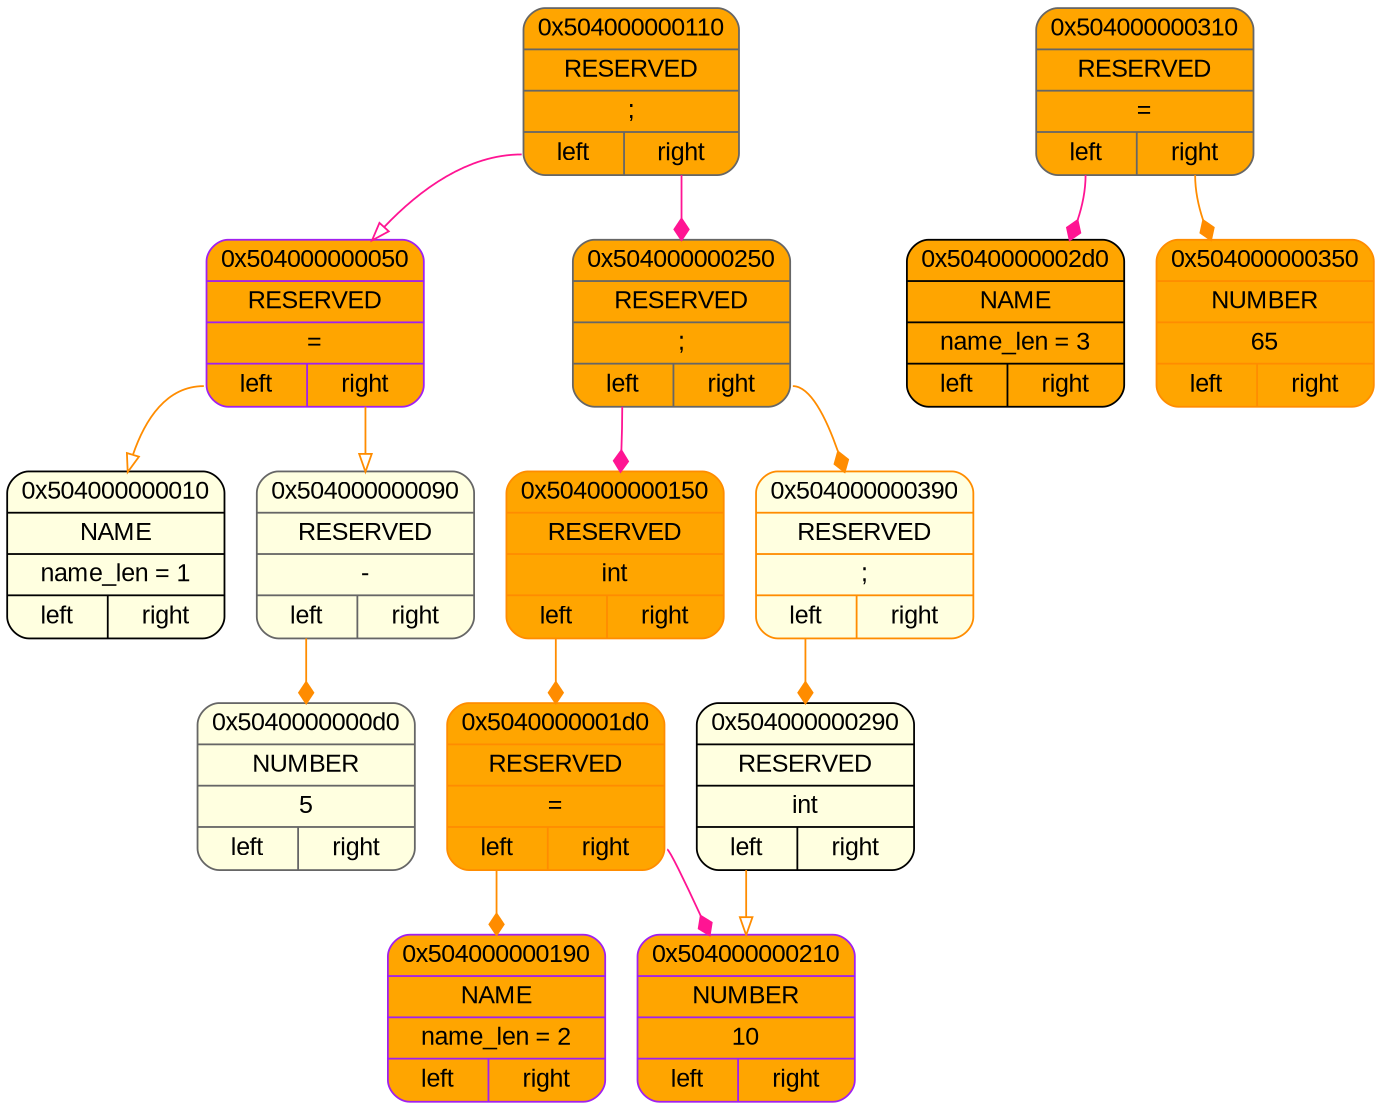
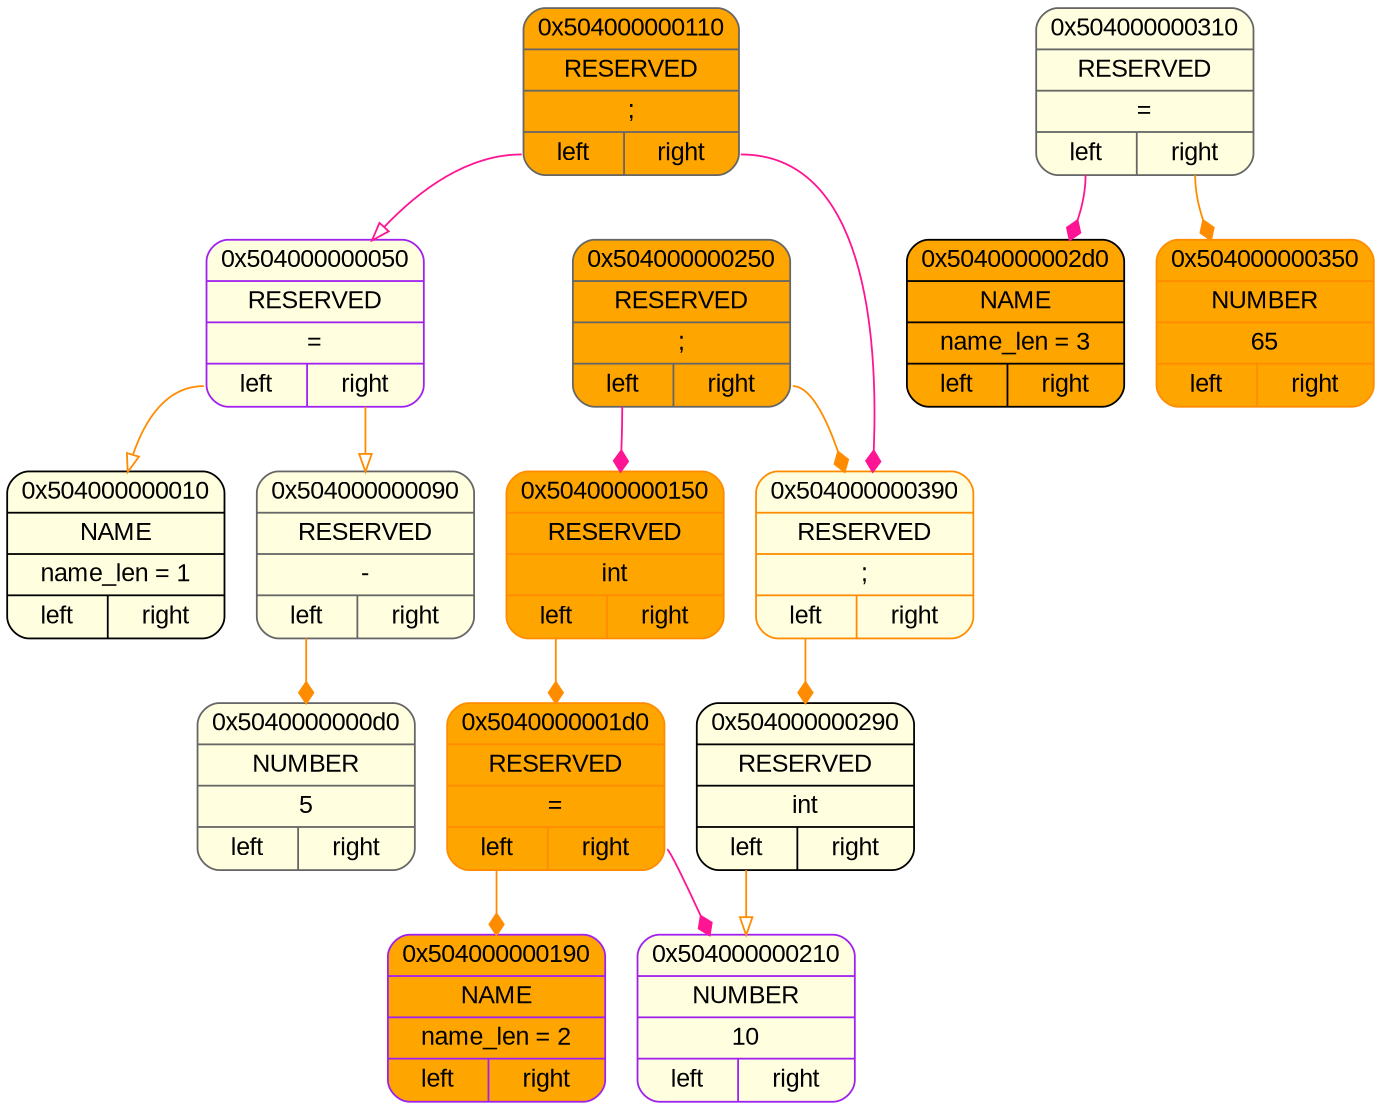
  digraph {
    fontname="Liberation Sans"
    node [color=gray40 fillcolor=lightyellow fontname="Liberation Sans" shape=record style="rounded, filled,filled"]
    edge [arrowhead=diamond color=darkorange fontname="Liberation Sans" tailport=l]
    n1 [fillcolor=orange label="{ <ptr> 0x504000000110 | <type> RESERVED | <data> ; | { <l>left|<r>right } }"]
-   n2 [color=purple fillcolor=orange label="{ <ptr> 0x504000000050 | <type> RESERVED | <data> = | { <l>left|<r>right } }"]
+   n2 [color=purple label="{ <ptr> 0x504000000050 | <type> RESERVED | <data> = | { <l>left|<r>right } }"]
    n3 [fillcolor=orange label="{ <ptr> 0x504000000250 | <type> RESERVED | <data> ; | { <l>left|<r>right } }"]
    n4 [color=black label="{ <ptr> 0x504000000010 | <type> NAME | <data> name_len = 1 | { <l>left|<r>right } }"]
    n5 [label="{ <ptr> 0x504000000090 | <type> RESERVED | <data> - | { <l>left|<r>right } }"]
    n6 [color=darkorange fillcolor=orange label="{ <ptr> 0x504000000150 | <type> RESERVED | <data> int | { <l>left|<r>right } }"]
    n7 [color=darkorange label="{ <ptr> 0x504000000390 | <type> RESERVED | <data> ; | { <l>left|<r>right } }"]
    n8 [label="{ <ptr> 0x5040000000d0 | <type> NUMBER | <data> 5 | { <l>left|<r>right } }"]
    n9 [color=darkorange fillcolor=orange label="{ <ptr> 0x5040000001d0 | <type> RESERVED | <data> = | { <l>left|<r>right } }"]
    n10 [color=black label="{ <ptr> 0x504000000290 | <type> RESERVED | <data> int | { <l>left|<r>right } }"]
    n11 [color=purple fillcolor=orange label="{ <ptr> 0x504000000190 | <type> NAME | <data> name_len = 2 | { <l>left|<r>right } }"]
-   n12 [color=purple fillcolor=orange label="{ <ptr> 0x504000000210 | <type> NUMBER | <data> 10 | { <l>left|<r>right } }"]
-   n13 [fillcolor=orange label="{ <ptr> 0x504000000310 | <type> RESERVED | <data> = | { <l>left|<r>right } }"]
+   n12 [color=purple label="{ <ptr> 0x504000000210 | <type> NUMBER | <data> 10 | { <l>left|<r>right } }"]
+   n13 [label="{ <ptr> 0x504000000310 | <type> RESERVED | <data> = | { <l>left|<r>right } }"]
    n14 [color=black fillcolor=orange label="{ <ptr> 0x5040000002d0 | <type> NAME | <data> name_len = 3 | { <l>left|<r>right } }"]
    n15 [color=darkorange fillcolor=orange label="{ <ptr> 0x504000000350 | <type> NUMBER | <data> 65 | { <l>left|<r>right } }"]
    n1 -> n2 [arrowhead=onormal color=deeppink]
-   n1 -> n3 [color=deeppink tailport=r]
+   n1 -> n7 [color=deeppink tailport=r]
    n2 -> n4 [arrowhead=onormal]
    n2 -> n5 [arrowhead=onormal tailport=r]
    n3 -> n6 [color=deeppink]
    n3 -> n7 [tailport=r]
    n5 -> n8
    n6 -> n9
    n7 -> n10
    n9 -> n11
    n9 -> n12 [color=deeppink tailport=r]
    n10 -> n12 [arrowhead=onormal]
    n13 -> n14 [color=deeppink]
    n13 -> n15 [tailport=r]
  }
